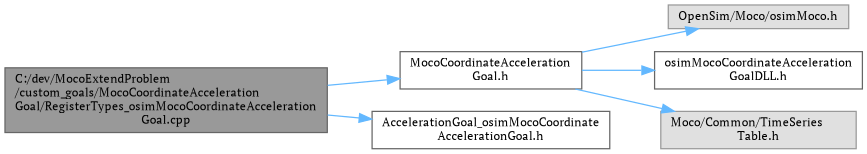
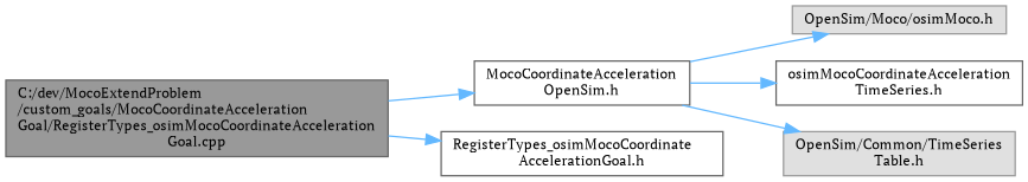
  digraph {
    fontname="PT Serif"
    rankdir=LR
    node [color=grey40 fillcolor=white fontname="PT Serif" fontsize=10 shape=box style=filled]
    edge [color=steelblue1 fontname="PT Serif" fontsize=10 labelfontname=Helvetica labelfontsize=10 style=solid]
    n1 [color=gray40 fillcolor=grey60 fontcolor=black height=0.2 label="C:/dev/MocoExtendProblem\l/custom_goals/MocoCoordinateAcceleration\lGoal/RegisterTypes_osimMocoCoordinateAcceleration\lGoal.cpp" width=0.4]
-   n2 [height=0.2 label="MocoCoordinateAcceleration\lGoal.h" width=0.4]
-   n3 [height=0.2 label="AccelerationGoal_osimMocoCoordinate\lAccelerationGoal.h" width=0.4]
+   n2 [height=0.2 label="MocoCoordinateAcceleration\lOpenSim.h" width=0.4]
+   n3 [height=0.2 label="RegisterTypes_osimMocoCoordinate\lAccelerationGoal.h" width=0.4]
    n4 [color=grey60 fillcolor="#E0E0E0" height=0.2 label="OpenSim/Moco/osimMoco.h" width=0.4]
-   n5 [height=0.2 label="osimMocoCoordinateAcceleration\lGoalDLL.h" width=0.4]
-   n6 [color=grey60 fillcolor="#E0E0E0" height=0.2 label="Moco/Common/TimeSeries\lTable.h" width=0.4]
+   n5 [height=0.2 label="osimMocoCoordinateAcceleration\lTimeSeries.h" width=0.4]
+   n6 [color=grey60 fillcolor="#E0E0E0" height=0.2 label="OpenSim/Common/TimeSeries\lTable.h" width=0.4]
    n1 -> n2
    n1 -> n3
    n2 -> n4
    n2 -> n5
    n2 -> n6
  }
